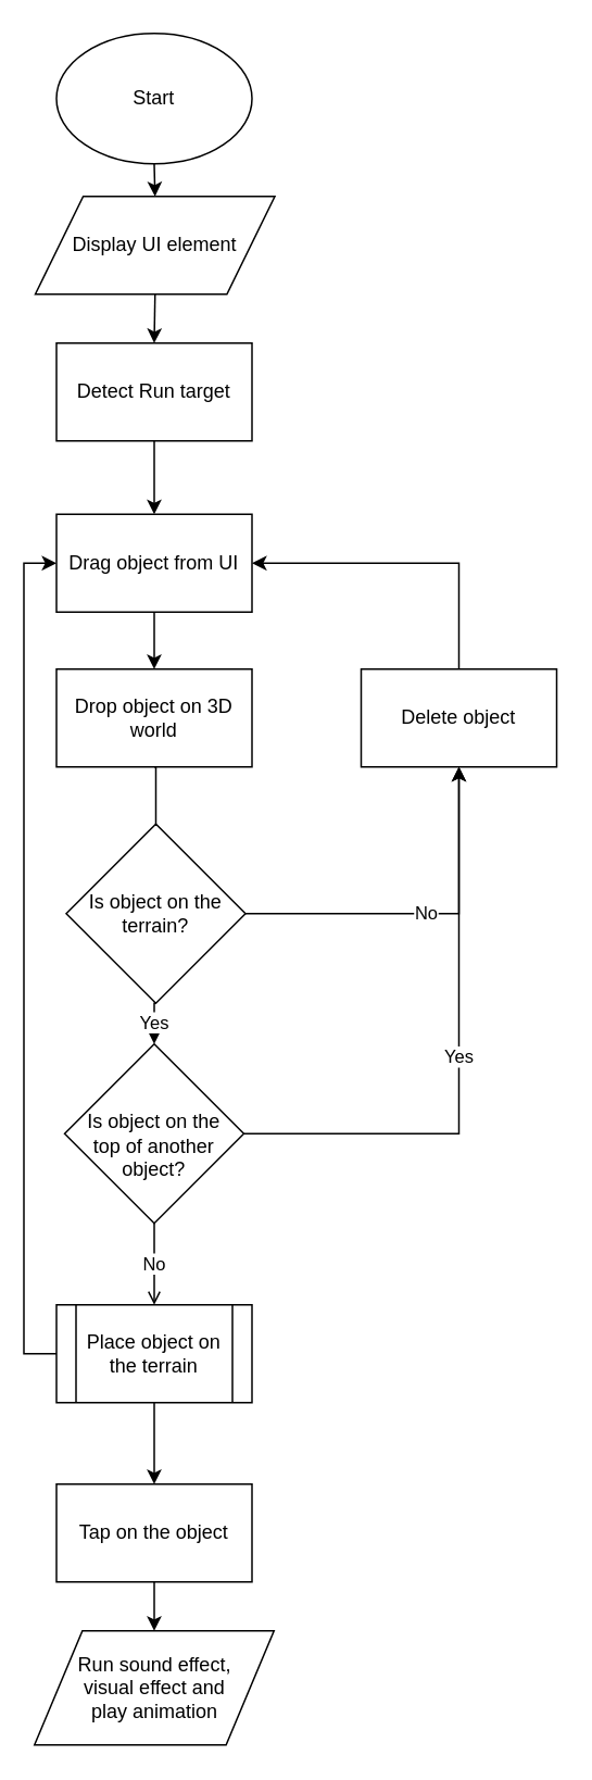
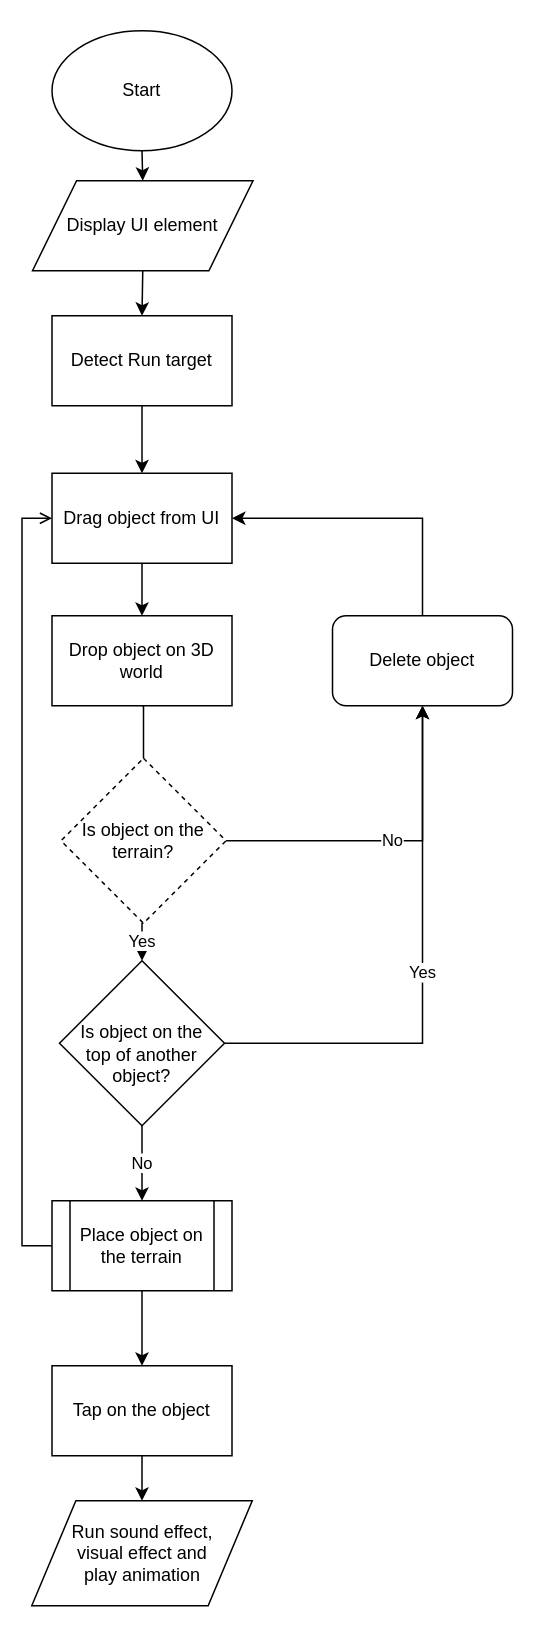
  <mxCell id="0" />
  <mxCell id="1" parent="0" />
  <mxCell id="2" style="edgeStyle=orthogonalEdgeStyle;rounded=0;orthogonalLoop=1;jettySize=auto;html=1;exitX=0.5;exitY=1;exitDx=0;exitDy=0;entryX=0.5;entryY=0;entryDx=0;entryDy=0;" edge="1" parent="1" source="3" target="5"><mxGeometry relative="1" as="geometry" /></mxCell>
  <mxCell id="3" value="Start" style="ellipse;whiteSpace=wrap;html=1;" vertex="1" parent="1"><mxGeometry x="34" y="20" width="120" height="80" as="geometry" /></mxCell>
  <mxCell id="4" style="edgeStyle=orthogonalEdgeStyle;rounded=0;orthogonalLoop=1;jettySize=auto;html=1;exitX=0.5;exitY=1;exitDx=0;exitDy=0;entryX=0.5;entryY=0;entryDx=0;entryDy=0;" edge="1" parent="1" source="5" target="7"><mxGeometry relative="1" as="geometry" /></mxCell>
  <mxCell id="5" value="Display UI element" style="shape=parallelogram;perimeter=parallelogramPerimeter;whiteSpace=wrap;html=1;" vertex="1" parent="1"><mxGeometry x="21" y="120" width="147" height="60" as="geometry" /></mxCell>
  <mxCell id="6" style="edgeStyle=orthogonalEdgeStyle;rounded=0;orthogonalLoop=1;jettySize=auto;html=1;exitX=0.5;exitY=1;exitDx=0;exitDy=0;entryX=0.5;entryY=0;entryDx=0;entryDy=0;" edge="1" parent="1" source="7" target="12"><mxGeometry relative="1" as="geometry" /></mxCell>
  <mxCell id="7" value="Detect Run target" style="rounded=0;whiteSpace=wrap;html=1;" vertex="1" parent="1"><mxGeometry x="34" y="210" width="120" height="60" as="geometry" /></mxCell>
  <mxCell id="8" value="No" style="edgeStyle=orthogonalEdgeStyle;rounded=0;orthogonalLoop=1;jettySize=auto;html=1;exitX=1;exitY=0.5;exitDx=0;exitDy=0;entryX=0.5;entryY=1;entryDx=0;entryDy=0;" edge="1" parent="1" source="10" target="19"><mxGeometry relative="1" as="geometry" /></mxCell>
  <mxCell id="9" value="Yes" style="edgeStyle=orthogonalEdgeStyle;rounded=0;orthogonalLoop=1;jettySize=auto;html=1;exitX=0.5;exitY=1;exitDx=0;exitDy=0;entryX=0.5;entryY=0;entryDx=0;entryDy=0;" edge="1" parent="1" source="10" target="17"><mxGeometry relative="1" as="geometry" /></mxCell>
- <mxCell id="10" value="Is object on the terrain?" style="rhombus;whiteSpace=wrap;html=1;" vertex="1" parent="1"><mxGeometry x="40" y="505" width="110" height="110" as="geometry" /></mxCell>
+ <mxCell id="10" value="Is object on the terrain?" style="rhombus;whiteSpace=wrap;html=1;dashed=1;" vertex="1" parent="1"><mxGeometry x="40" y="505" width="110" height="110" as="geometry" /></mxCell>
  <mxCell id="11" style="edgeStyle=orthogonalEdgeStyle;rounded=0;orthogonalLoop=1;jettySize=auto;html=1;exitX=0.5;exitY=1;exitDx=0;exitDy=0;entryX=0.5;entryY=0;entryDx=0;entryDy=0;" edge="1" parent="1" source="12" target="14"><mxGeometry relative="1" as="geometry" /></mxCell>
  <mxCell id="12" value="Drag object from UI" style="rounded=0;whiteSpace=wrap;html=1;" vertex="1" parent="1"><mxGeometry x="34" y="315" width="120" height="60" as="geometry" /></mxCell>
  <mxCell id="13" style="edgeStyle=orthogonalEdgeStyle;rounded=0;orthogonalLoop=1;jettySize=auto;html=1;exitX=0.5;exitY=1;exitDx=0;exitDy=0;entryX=0.5;entryY=0;entryDx=0;entryDy=0;endArrow=none;" edge="1" parent="1" source="14" target="10"><mxGeometry relative="1" as="geometry" /></mxCell>
  <mxCell id="14" value="Drop object on 3D world" style="rounded=0;whiteSpace=wrap;html=1;" vertex="1" parent="1"><mxGeometry x="34" y="410" width="120" height="60" as="geometry" /></mxCell>
  <mxCell id="15" value="Yes" style="edgeStyle=orthogonalEdgeStyle;rounded=0;orthogonalLoop=1;jettySize=auto;html=1;exitX=1;exitY=0.5;exitDx=0;exitDy=0;entryX=0.5;entryY=1;entryDx=0;entryDy=0;" edge="1" parent="1" source="17" target="19"><mxGeometry relative="1" as="geometry" /></mxCell>
- <mxCell id="16" value="No" style="edgeStyle=orthogonalEdgeStyle;rounded=0;orthogonalLoop=1;jettySize=auto;html=1;exitX=0.5;exitY=1;exitDx=0;exitDy=0;entryX=0.5;entryY=0;entryDx=0;entryDy=0;endArrow=open;" edge="1" parent="1" source="17" target="22"><mxGeometry relative="1" as="geometry" /></mxCell>
+ <mxCell id="16" value="No" style="edgeStyle=orthogonalEdgeStyle;rounded=0;orthogonalLoop=1;jettySize=auto;html=1;exitX=0.5;exitY=1;exitDx=0;exitDy=0;entryX=0.5;entryY=0;entryDx=0;entryDy=0;" edge="1" parent="1" source="17" target="22"><mxGeometry relative="1" as="geometry" /></mxCell>
  <mxCell id="17" value="&lt;br&gt;Is object on the &lt;br&gt;top of another object?" style="rhombus;whiteSpace=wrap;html=1;" vertex="1" parent="1"><mxGeometry x="39" y="640" width="110" height="110" as="geometry" /></mxCell>
  <mxCell id="18" style="edgeStyle=orthogonalEdgeStyle;rounded=0;orthogonalLoop=1;jettySize=auto;html=1;exitX=0.5;exitY=0;exitDx=0;exitDy=0;entryX=1;entryY=0.5;entryDx=0;entryDy=0;" edge="1" parent="1" source="19" target="12"><mxGeometry relative="1" as="geometry" /></mxCell>
- <mxCell id="19" value="Delete object" style="rounded=0;whiteSpace=wrap;html=1;" vertex="1" parent="1"><mxGeometry x="221" y="410" width="120" height="60" as="geometry" /></mxCell>
- <mxCell id="20" style="edgeStyle=orthogonalEdgeStyle;rounded=0;orthogonalLoop=1;jettySize=auto;html=1;exitX=0;exitY=0.5;exitDx=0;exitDy=0;entryX=0;entryY=0.5;entryDx=0;entryDy=0;" edge="1" parent="1" source="22" target="12"><mxGeometry relative="1" as="geometry" /></mxCell>
+ <mxCell id="19" value="Delete object" style="whiteSpace=wrap;html=1;rounded=1;" vertex="1" parent="1"><mxGeometry x="221" y="410" width="120" height="60" as="geometry" /></mxCell>
+ <mxCell id="20" style="edgeStyle=orthogonalEdgeStyle;rounded=0;orthogonalLoop=1;jettySize=auto;html=1;exitX=0;exitY=0.5;exitDx=0;exitDy=0;entryX=0;entryY=0.5;entryDx=0;entryDy=0;endArrow=open;" edge="1" parent="1" source="22" target="12"><mxGeometry relative="1" as="geometry" /></mxCell>
  <mxCell id="21" style="edgeStyle=orthogonalEdgeStyle;rounded=0;orthogonalLoop=1;jettySize=auto;html=1;exitX=0.5;exitY=1;exitDx=0;exitDy=0;entryX=0.5;entryY=0;entryDx=0;entryDy=0;" edge="1" parent="1" source="22" target="24"><mxGeometry relative="1" as="geometry" /></mxCell>
  <mxCell id="22" value="Place object on the terrain" style="shape=process;whiteSpace=wrap;html=1;backgroundOutline=1;" vertex="1" parent="1"><mxGeometry x="34" y="800" width="120" height="60" as="geometry" /></mxCell>
  <mxCell id="23" style="edgeStyle=orthogonalEdgeStyle;rounded=0;orthogonalLoop=1;jettySize=auto;html=1;exitX=0.5;exitY=1;exitDx=0;exitDy=0;entryX=0.5;entryY=0;entryDx=0;entryDy=0;" edge="1" parent="1" source="24" target="25"><mxGeometry relative="1" as="geometry" /></mxCell>
  <mxCell id="24" value="Tap on the object" style="rounded=0;whiteSpace=wrap;html=1;" vertex="1" parent="1"><mxGeometry x="34" y="910" width="120" height="60" as="geometry" /></mxCell>
  <mxCell id="25" value="Run sound effect,&lt;br&gt;visual effect and&lt;br&gt;play animation" style="shape=parallelogram;perimeter=parallelogramPerimeter;whiteSpace=wrap;html=1;" vertex="1" parent="1"><mxGeometry x="20.5" y="1000" width="147" height="70" as="geometry" /></mxCell>
